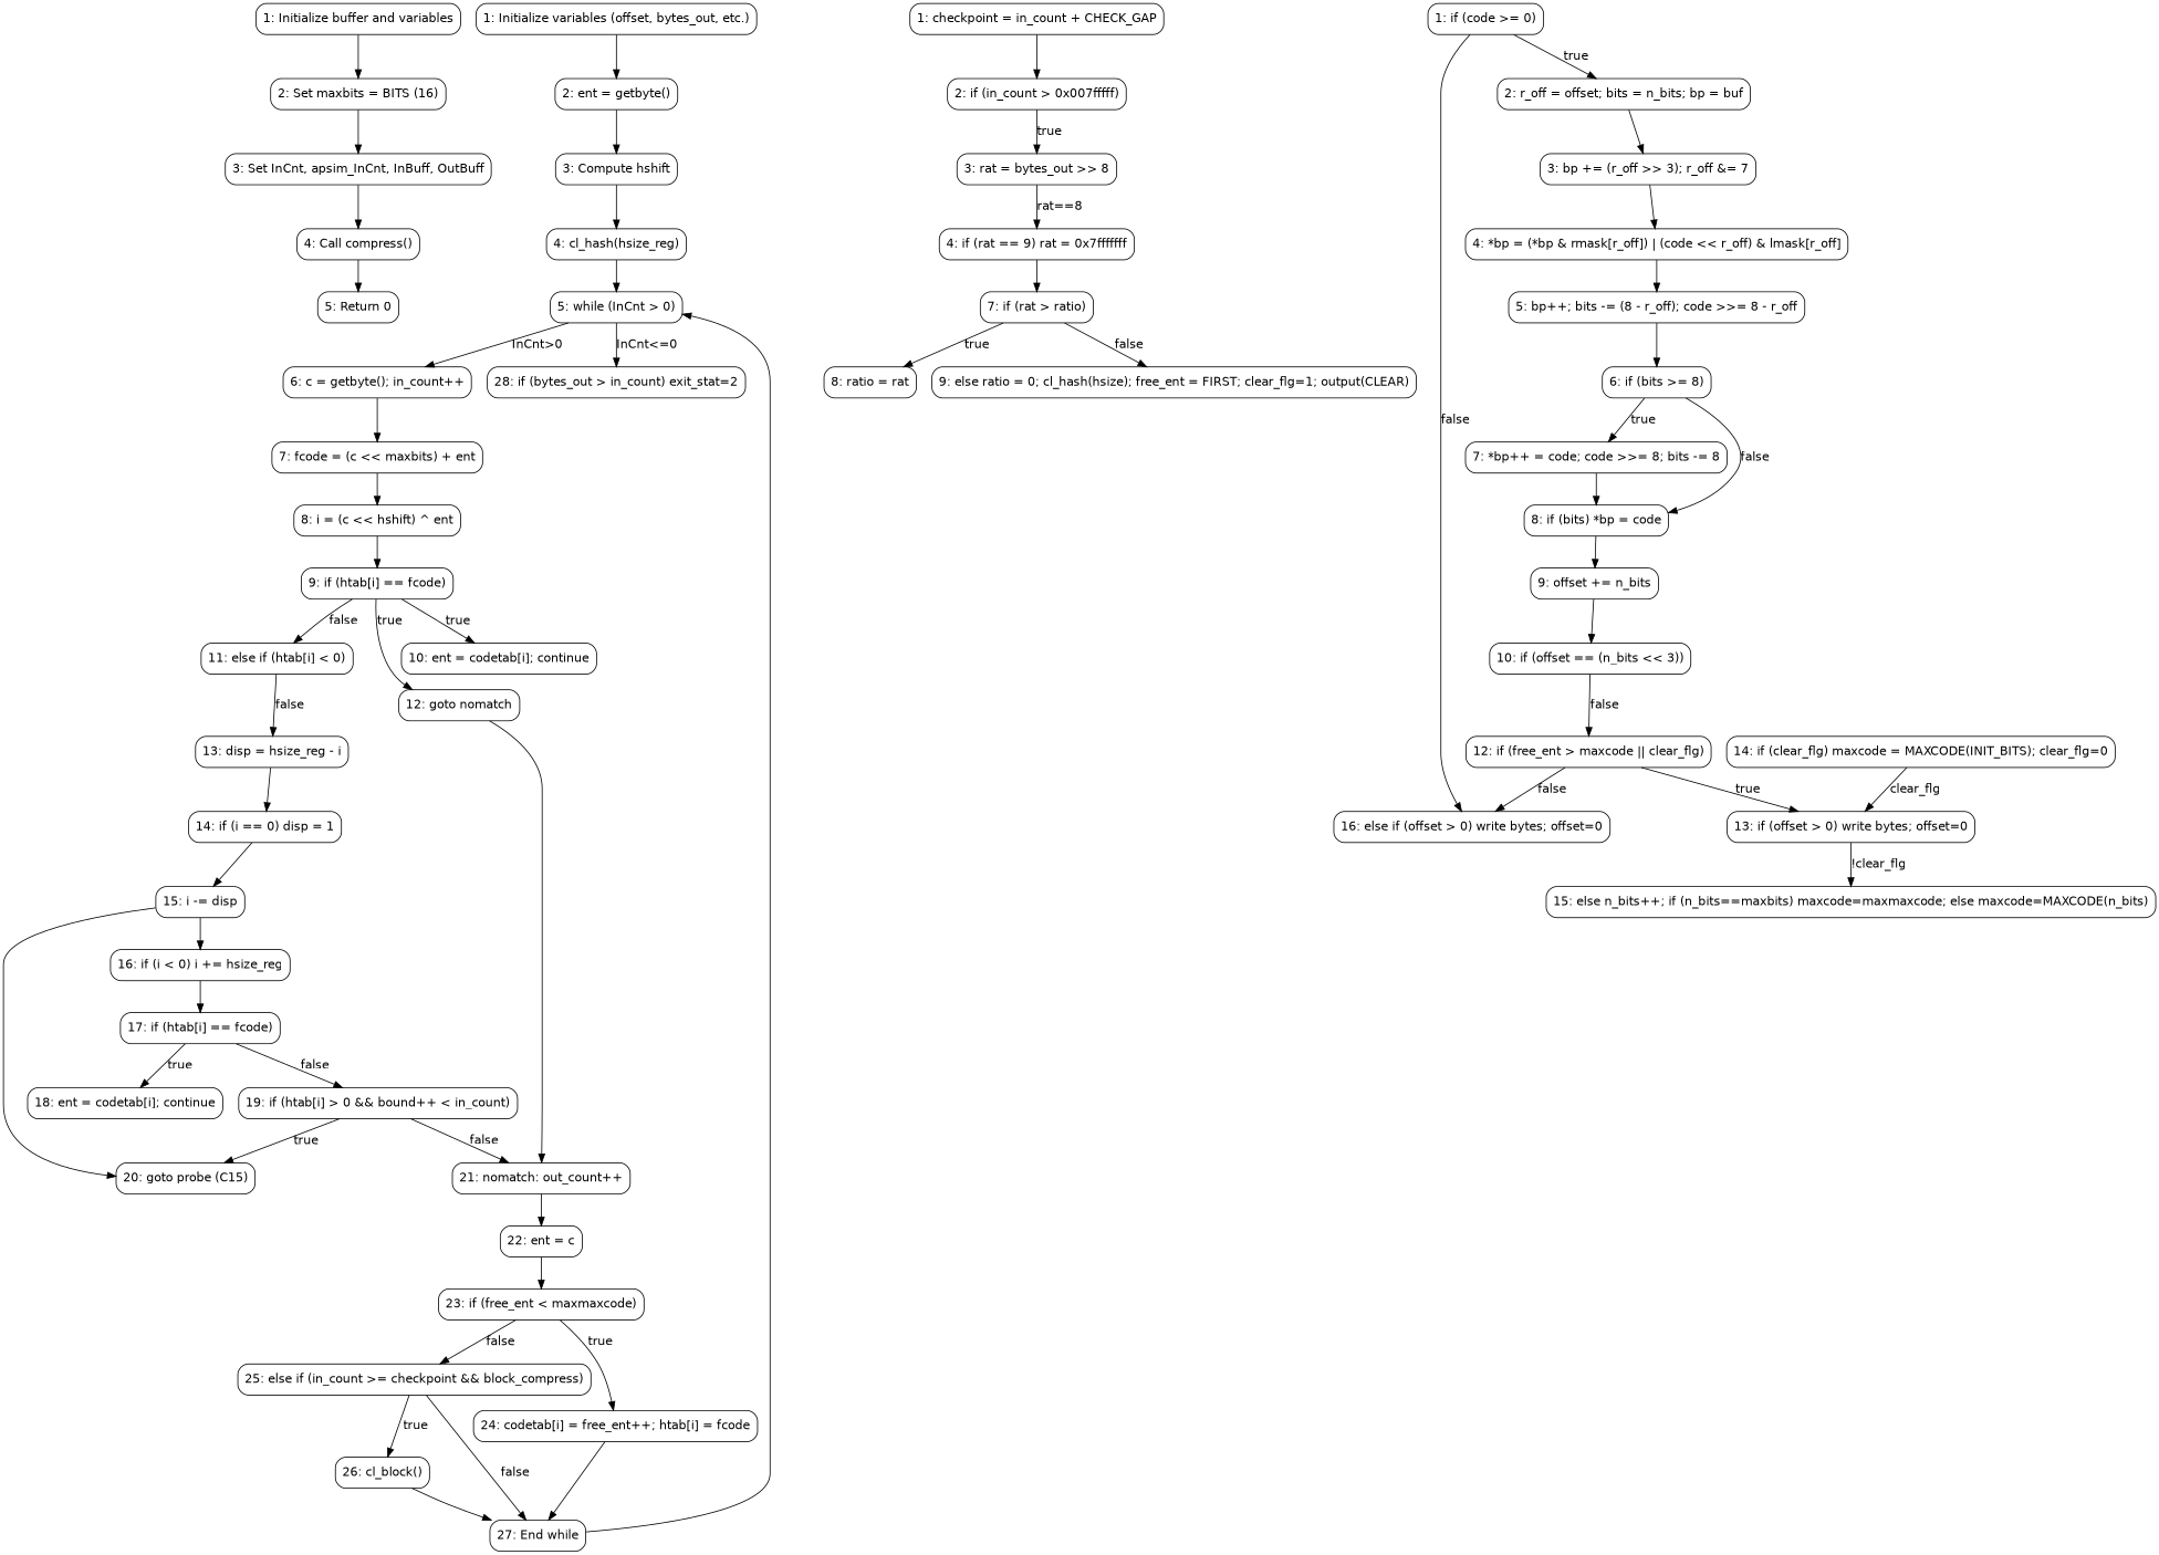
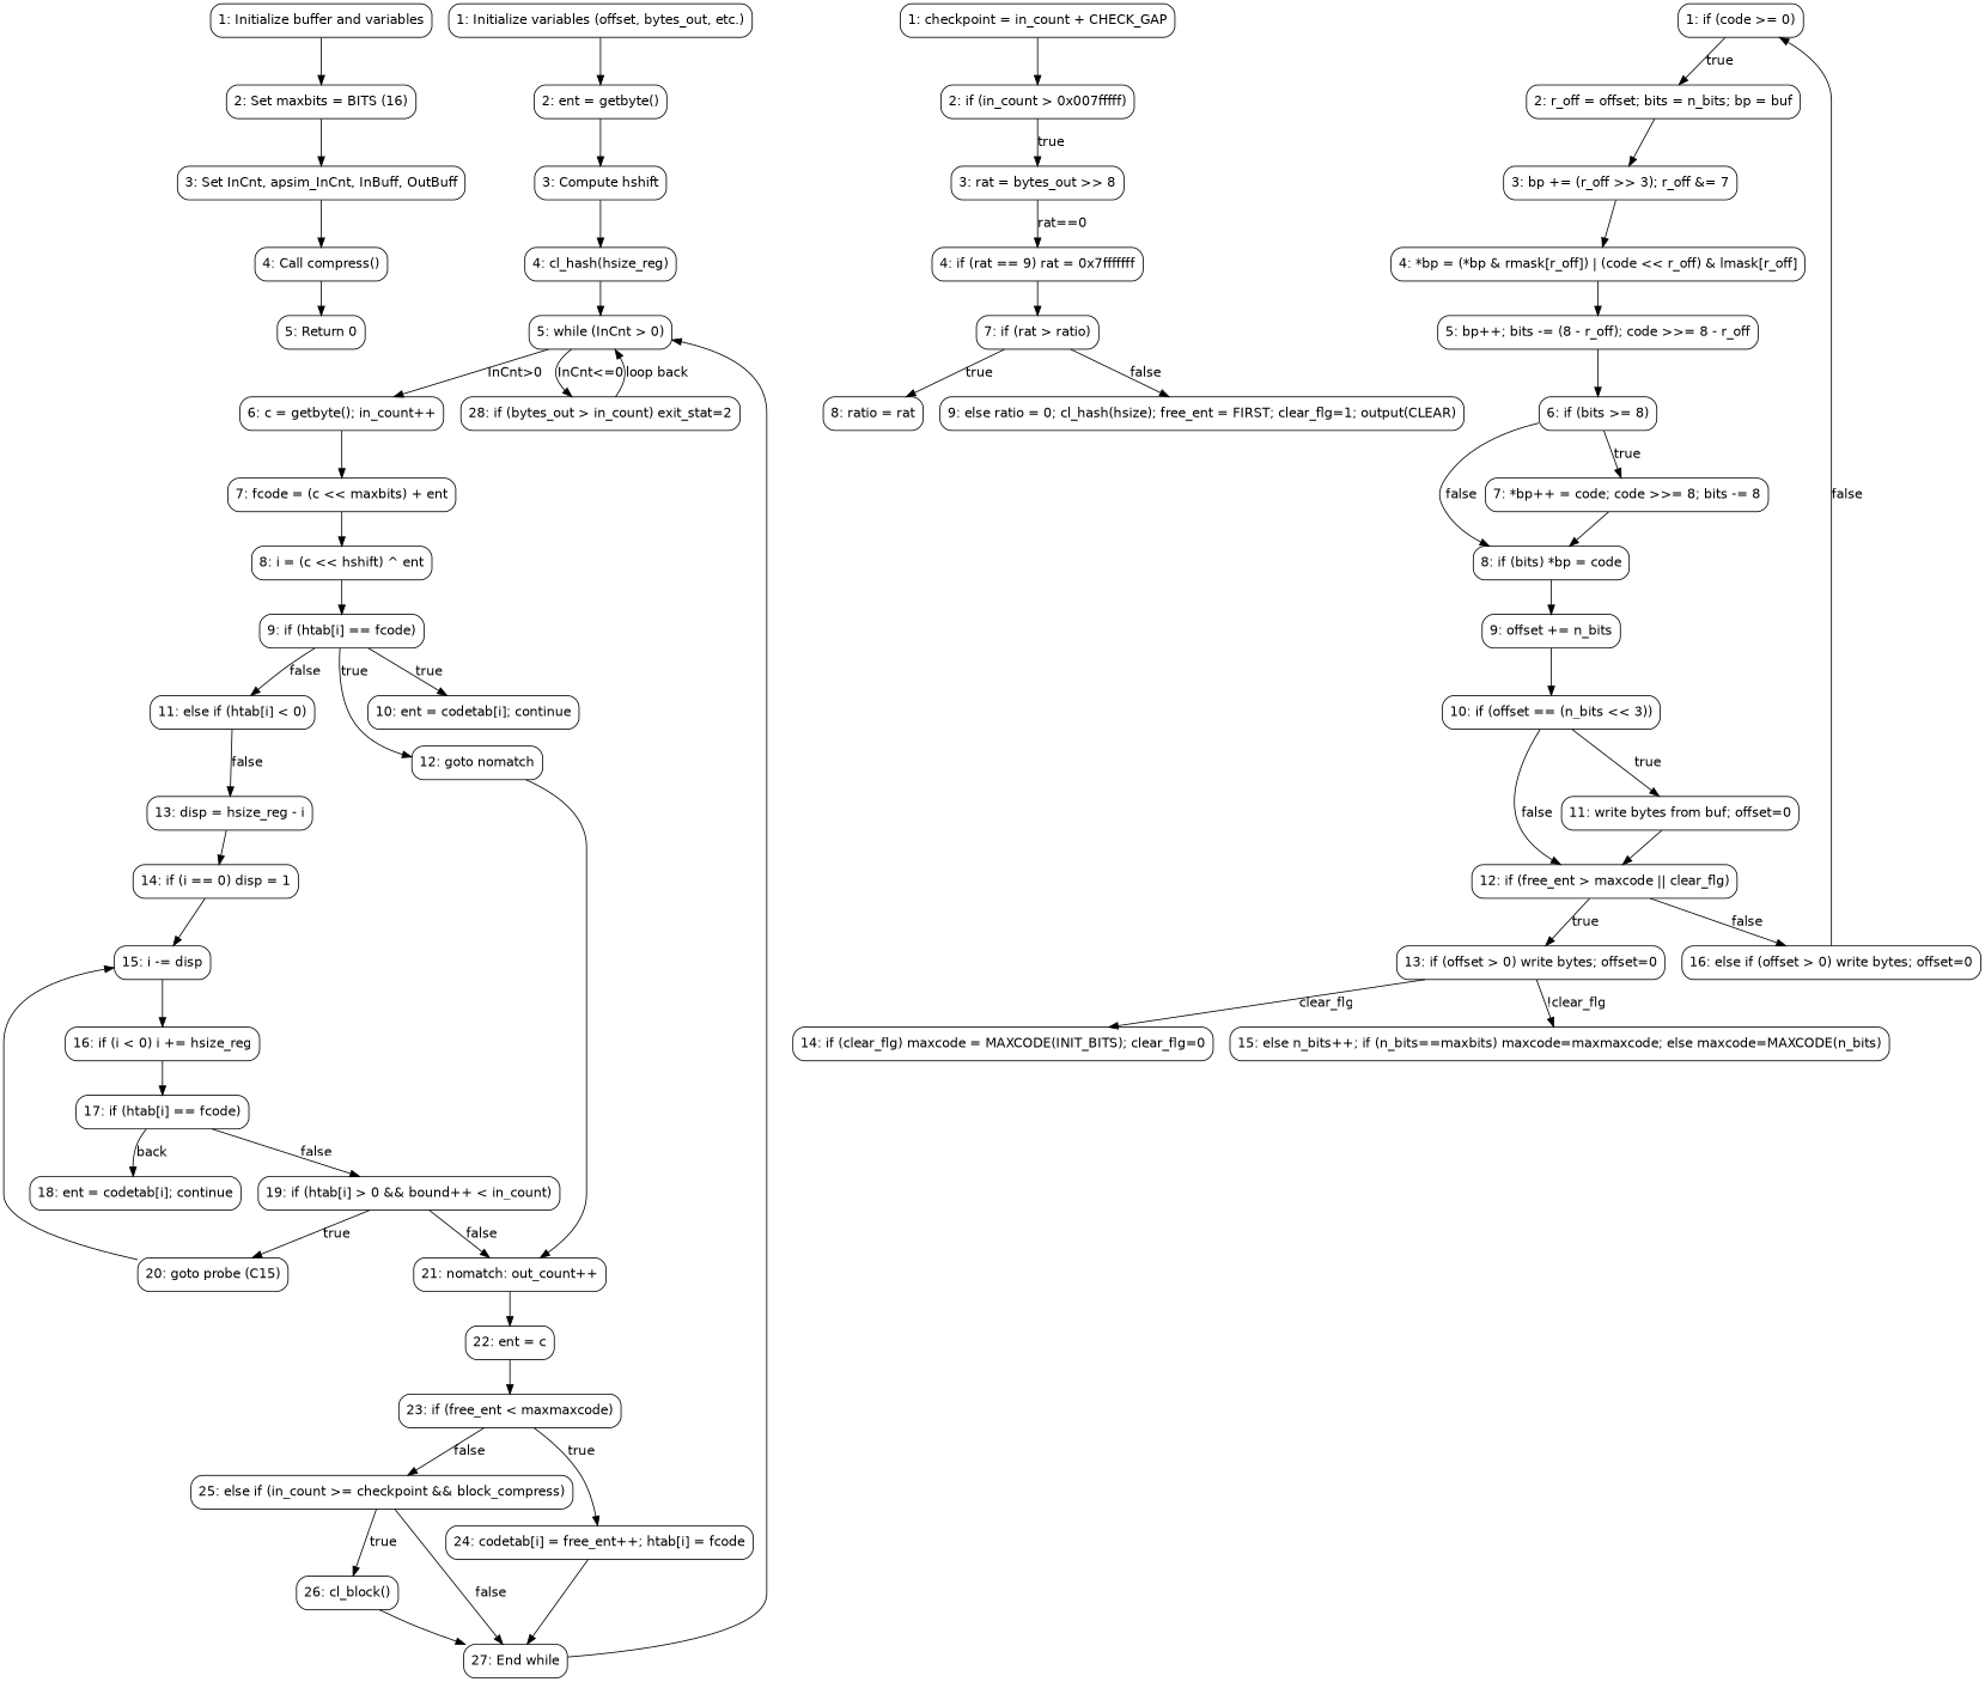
  digraph {
    node [fontname=Helvetica shape=box style=rounded]
    edge [fontname=Helvetica]
    n1 [label="1: Initialize buffer and variables"]
    n2 [label="2: Set maxbits = BITS (16)"]
    n3 [label="3: Set InCnt, apsim_InCnt, InBuff, OutBuff"]
    n4 [label="4: Call compress()"]
    n5 [label="5: Return 0"]
    n6 [label="1: Initialize variables (offset, bytes_out, etc.)"]
    n7 [label="2: ent = getbyte()"]
    n8 [label="3: Compute hshift"]
    n9 [label="4: cl_hash(hsize_reg)"]
    n10 [label="5: while (InCnt > 0)"]
    n11 [label="6: c = getbyte(); in_count++"]
    n12 [label="28: if (bytes_out > in_count) exit_stat=2"]
    n13 [label="7: fcode = (c << maxbits) + ent"]
    n14 [label="8: i = (c << hshift) ^ ent"]
    n15 [label="9: if (htab[i] == fcode)"]
    n16 [label="10: ent = codetab[i]; continue"]
    n17 [label="11: else if (htab[i] < 0)"]
    n18 [label="12: goto nomatch"]
    n19 [label="13: disp = hsize_reg - i"]
    n20 [label="21: nomatch: out_count++"]
    n21 [label="14: if (i == 0) disp = 1"]
    n22 [label="22: ent = c"]
    n23 [label="15: i -= disp"]
    n24 [label="16: if (i < 0) i += hsize_reg"]
    n25 [label="17: if (htab[i] == fcode)"]
    n26 [label="18: ent = codetab[i]; continue"]
    n27 [label="19: if (htab[i] > 0 && bound++ < in_count)"]
    n28 [label="20: goto probe (C15)"]
    n29 [label="23: if (free_ent < maxmaxcode)"]
    n30 [label="24: codetab[i] = free_ent++; htab[i] = fcode"]
    n31 [label="25: else if (in_count >= checkpoint && block_compress)"]
    n32 [label="27: End while"]
    n33 [label="26: cl_block()"]
    n34 [label="1: checkpoint = in_count + CHECK_GAP"]
    n35 [label="2: if (in_count > 0x007fffff)"]
    n36 [label="3: rat = bytes_out >> 8"]
    n37 [label="4: if (rat == 9) rat = 0x7fffffff"]
    n38 [label="7: if (rat > ratio)"]
    n39 [label="8: ratio = rat"]
    n40 [label="9: else ratio = 0; cl_hash(hsize); free_ent = FIRST; clear_flg=1; output(CLEAR)"]
    n41 [label="1: if (code >= 0)"]
    n42 [label="2: r_off = offset; bits = n_bits; bp = buf"]
    n43 [label="16: else if (offset > 0) write bytes; offset=0"]
    n44 [label="3: bp += (r_off >> 3); r_off &= 7"]
    n45 [label="4: *bp = (*bp & rmask[r_off]) | (code << r_off) & lmask[r_off]"]
    n46 [label="5: bp++; bits -= (8 - r_off); code >>= 8 - r_off"]
    n47 [label="6: if (bits >= 8)"]
    n48 [label="7: *bp++ = code; code >>= 8; bits -= 8"]
    n49 [label="8: if (bits) *bp = code"]
    n50 [label="9: offset += n_bits"]
    n51 [label="10: if (offset == (n_bits << 3))"]
+   n52 [label="11: write bytes from buf; offset=0"]
    n53 [label="12: if (free_ent > maxcode || clear_flg)"]
    n54 [label="13: if (offset > 0) write bytes; offset=0"]
    n55 [label="14: if (clear_flg) maxcode = MAXCODE(INIT_BITS); clear_flg=0"]
    n56 [label="15: else n_bits++; if (n_bits==maxbits) maxcode=maxmaxcode; else maxcode=MAXCODE(n_bits)"]
    n1 -> n2
    n2 -> n3
    n3 -> n4
    n4 -> n5
    n6 -> n7
    n7 -> n8
    n8 -> n9
    n9 -> n10
    n10 -> n11 [label="InCnt>0"]
    n10 -> n12 [label="InCnt<=0"]
    n11 -> n13
+   n12 -> n10 [label="loop back"]
    n13 -> n14
    n14 -> n15
    n15 -> n16 [label=true]
    n15 -> n17 [label=false]
    n15 -> n18 [label=true]
    n17 -> n19 [label=false]
    n18 -> n20
    n19 -> n21
    n20 -> n22
    n21 -> n23
    n22 -> n29
    n23 -> n24
    n24 -> n25
-   n25 -> n26 [label=true]
+   n25 -> n26 [label=back]
    n25 -> n27 [label=false]
    n27 -> n20 [label=false]
    n27 -> n28 [label=true]
-   n23 -> n28
+   n28 -> n23
    n29 -> n30 [label=true]
    n29 -> n31 [label=false]
    n30 -> n32
    n31 -> n32 [label=false]
    n31 -> n33 [label=true]
    n32 -> n10
    n33 -> n32
    n34 -> n35
    n35 -> n36 [label=true]
-   n36 -> n37 [label="rat==8"]
+   n36 -> n37 [label="rat==0"]
    n37 -> n38
    n38 -> n39 [label=true]
    n38 -> n40 [label=false]
    n41 -> n42 [label=true]
-   n41 -> n43 [label=false]
+   n43 -> n41 [label=false]
    n42 -> n44
    n44 -> n45
    n45 -> n46
    n46 -> n47
    n47 -> n48 [label=true]
    n47 -> n49 [label=false]
    n48 -> n49
    n49 -> n50
    n50 -> n51
+   n51 -> n52 [label=true]
    n51 -> n53 [label=false]
+   n52 -> n53
    n53 -> n43 [label=false]
    n53 -> n54 [label=true]
-   n55 -> n54 [label=clear_flg]
+   n54 -> n55 [label=clear_flg]
    n54 -> n56 [label="!clear_flg"]
  }
